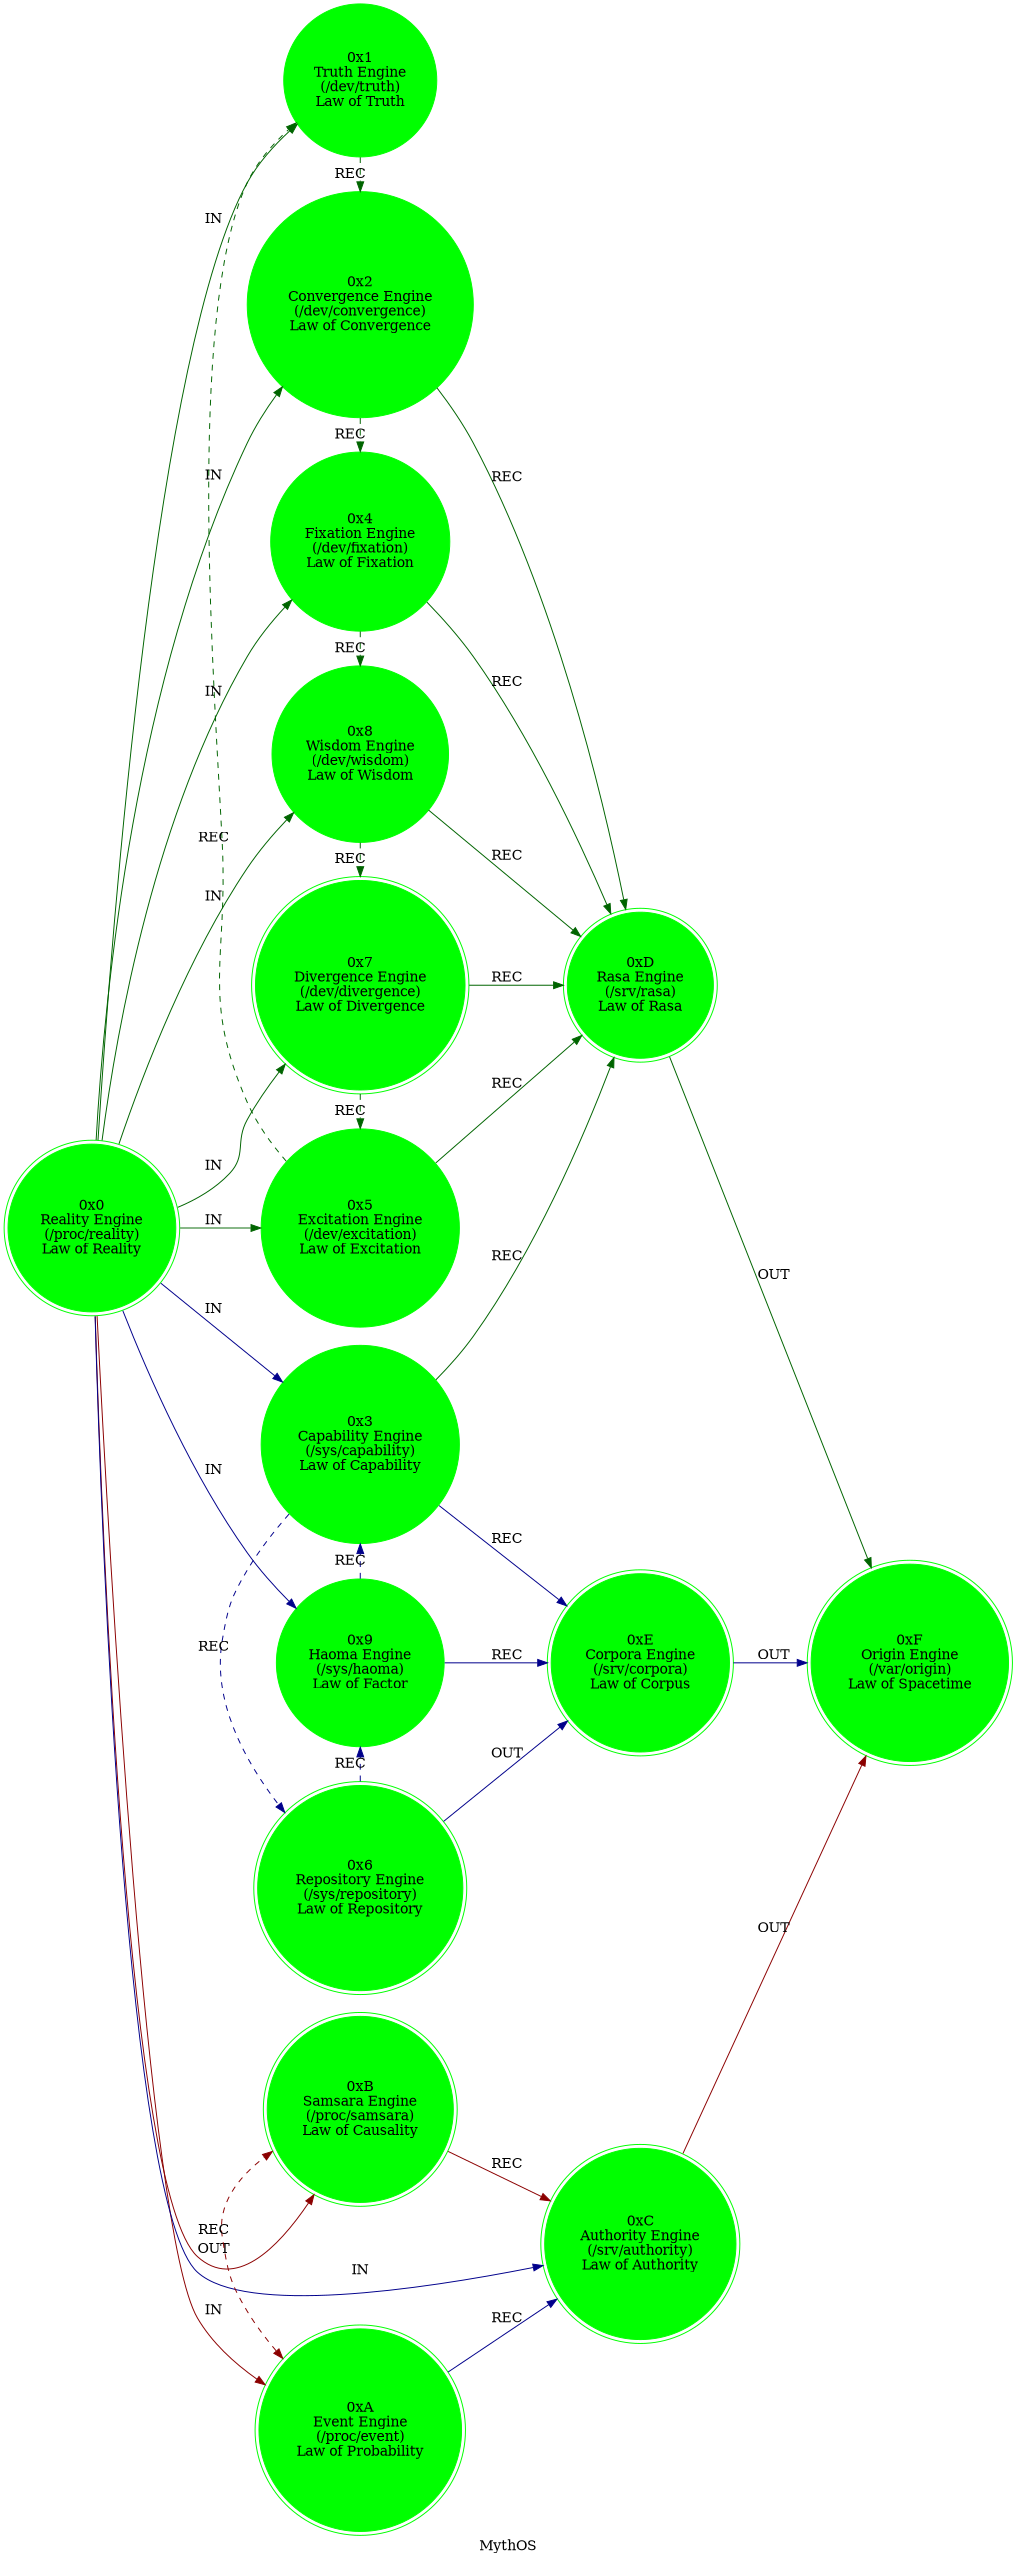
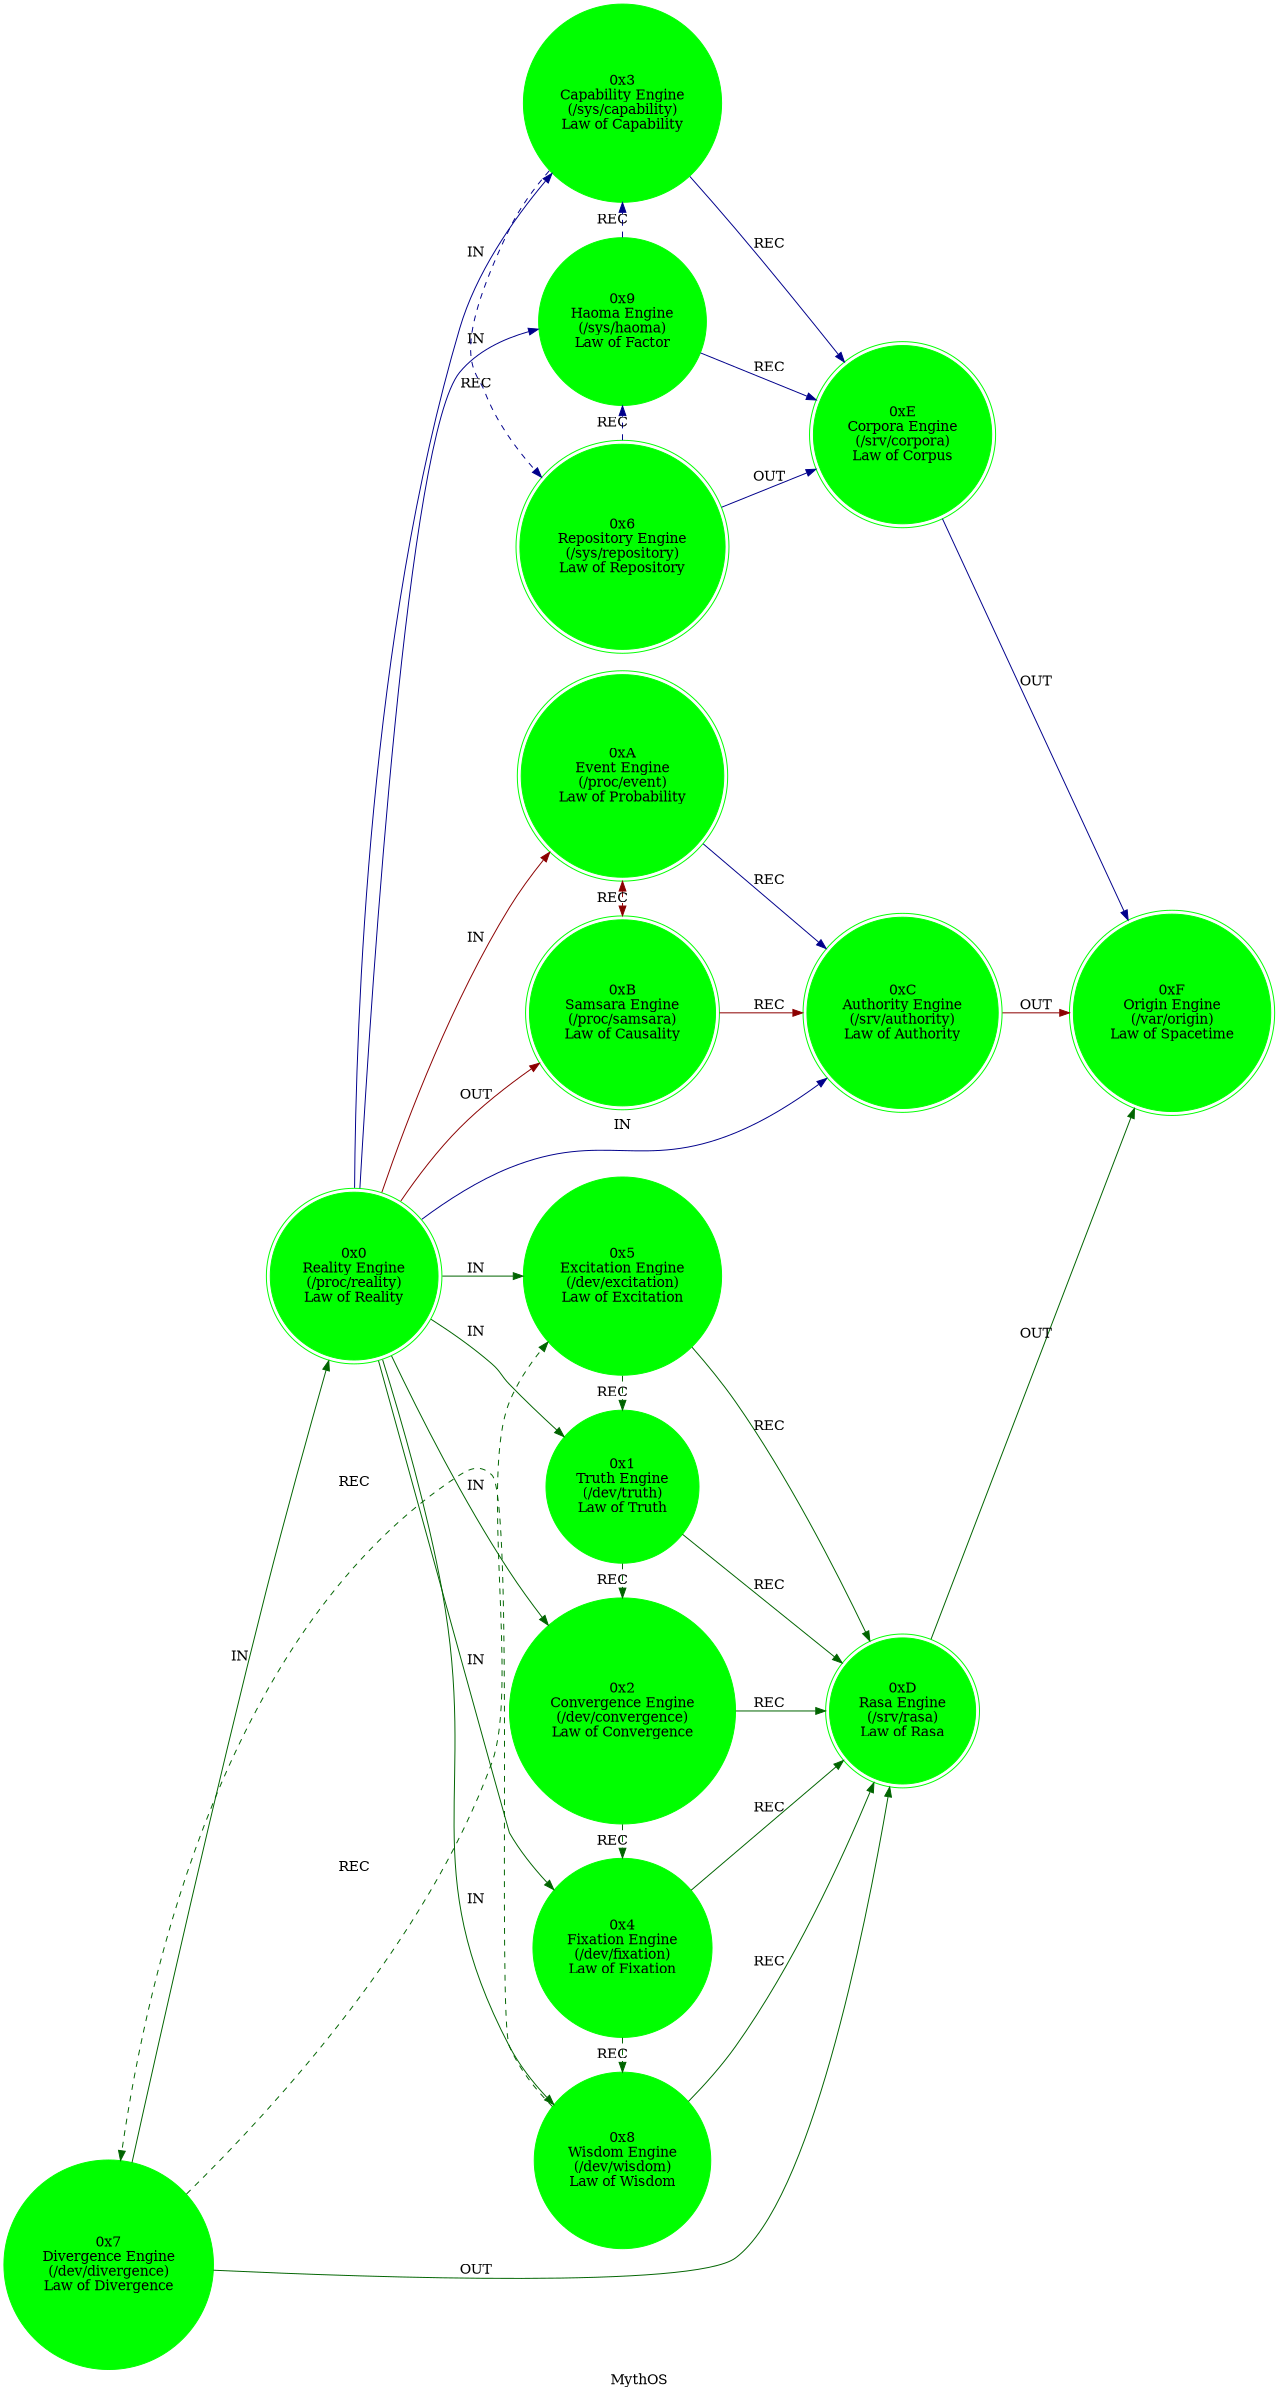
  strict digraph {
    color=grey90
    label=MythOS
    rankdir=LR
    style=filled
    node [color=green shape=doublecircle style=filled]
    edge [color=darkgreen]
    n1 [label="0x0\nReality Engine\n(/proc/reality)\nLaw of Reality"]
    n2 [label="0x1\nTruth Engine\n(/dev/truth)\nLaw of Truth" shape=circle]
    n3 [label="0x2\nConvergence Engine\n(/dev/convergence)\nLaw of Convergence" shape=circle]
    n4 [label="0x4\nFixation Engine\n(/dev/fixation)\nLaw of Fixation" shape=circle]
    n5 [label="0x8\nWisdom Engine\n(/dev/wisdom)\nLaw of Wisdom" shape=circle]
-   n6 [label="0x7\nDivergence Engine\n(/dev/divergence)\nLaw of Divergence"]
+   n6 [label="0x7\nDivergence Engine\n(/dev/divergence)\nLaw of Divergence" shape=circle]
    n7 [label="0x5\nExcitation Engine\n(/dev/excitation)\nLaw of Excitation" shape=circle]
    n8 [label="0x3\nCapability Engine\n(/sys/capability)\nLaw of Capability" shape=circle]
    n9 [label="0x9\nHaoma Engine\n(/sys/haoma)\nLaw of Factor" shape=circle]
    n10 [label="0xA\nEvent Engine\n(/proc/event)\nLaw of Probability"]
    n11 [label="0xB\nSamsara Engine\n(/proc/samsara)\nLaw of Causality"]
    n12 [label="0xC\nAuthority Engine\n(/srv/authority)\nLaw of Authority"]
    n13 [label="0xD\nRasa Engine\n(/srv/rasa)\nLaw of Rasa"]
    n14 [label="0x6\nRepository Engine\n(/sys/repository)\nLaw of Repository"]
    n15 [label="0xE\nCorpora Engine\n(/srv/corpora)\nLaw of Corpus"]
    n16 [label="0xF\nOrigin Engine\n(/var/origin)\nLaw of Spacetime"]
    n1 -> n2 [label=IN]
    n1 -> n3 [label=IN]
    n1 -> n4 [label=IN]
    n1 -> n5 [label=IN]
-   n1 -> n6 [label=IN]
+   n6 -> n1 [label=IN]
    n1 -> n7 [label=IN]
    n1 -> n8 [color=darkblue label=IN]
    n1 -> n9 [color=darkblue label=IN]
    n1 -> n10 [color=darkred label=IN]
    n1 -> n11 [color=darkred label=OUT]
    n1 -> n12 [color=darkblue label=IN]
    n2 -> n3 [constraint=false label=REC style=dashed]
-   n8 -> n13 [label=REC]
+   n2 -> n13 [label=REC]
    n3 -> n4 [constraint=false label=REC style=dashed]
    n3 -> n13 [label=REC]
    n4 -> n5 [constraint=false label=REC style=dashed]
    n4 -> n13 [label=REC]
    n5 -> n6 [constraint=false label=REC style=dashed]
    n5 -> n13 [label=REC]
    n6 -> n7 [constraint=false label=REC style=dashed]
-   n6 -> n13 [label=REC]
+   n6 -> n13 [label=OUT]
    n7 -> n2 [constraint=false label=REC style=dashed]
    n7 -> n13 [label=REC]
    n8 -> n14 [color=darkblue constraint=false label=REC style=dashed]
    n8 -> n15 [color=darkblue label=REC]
    n9 -> n8 [color=darkblue constraint=false label=REC style=dashed]
    n9 -> n15 [color=darkblue label=REC]
    n10 -> n11 [color=darkred constraint=false dir=both label=REC style=dashed]
    n10 -> n12 [color=darkblue label=REC]
    n11 -> n12 [color=darkred label=REC]
    n12 -> n16 [color=darkred label=OUT]
    n13 -> n16 [label=OUT]
    n14 -> n9 [color=darkblue constraint=false label=REC style=dashed]
    n14 -> n15 [color=darkblue label=OUT]
    n15 -> n16 [color=darkblue label=OUT]
  }
